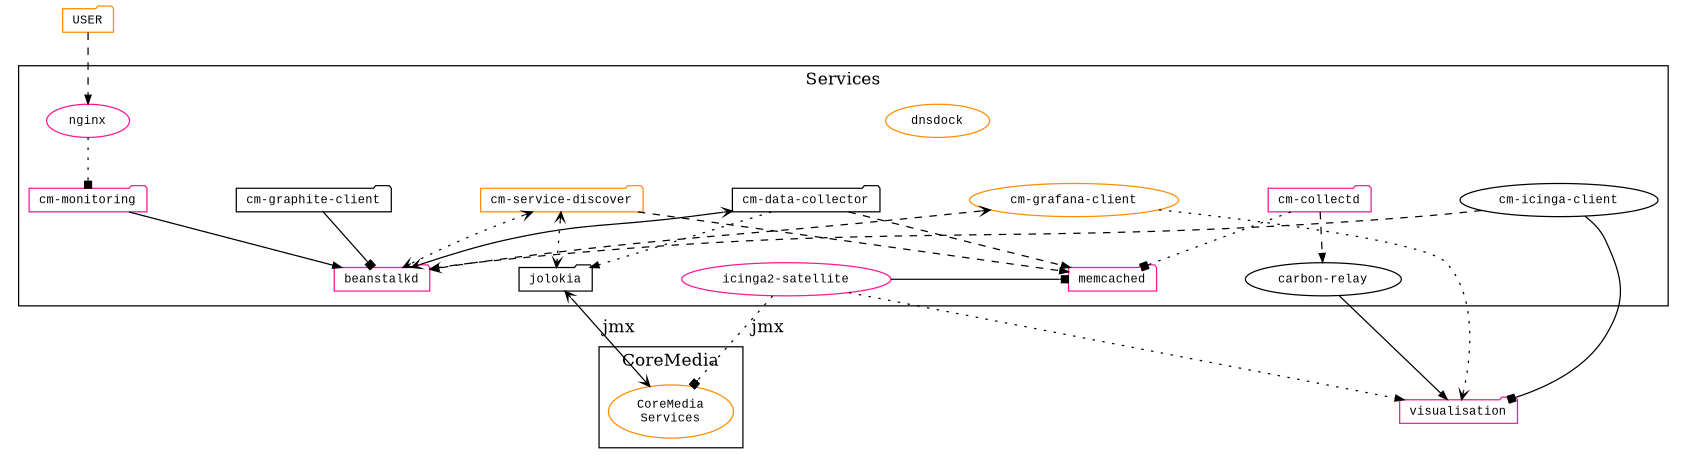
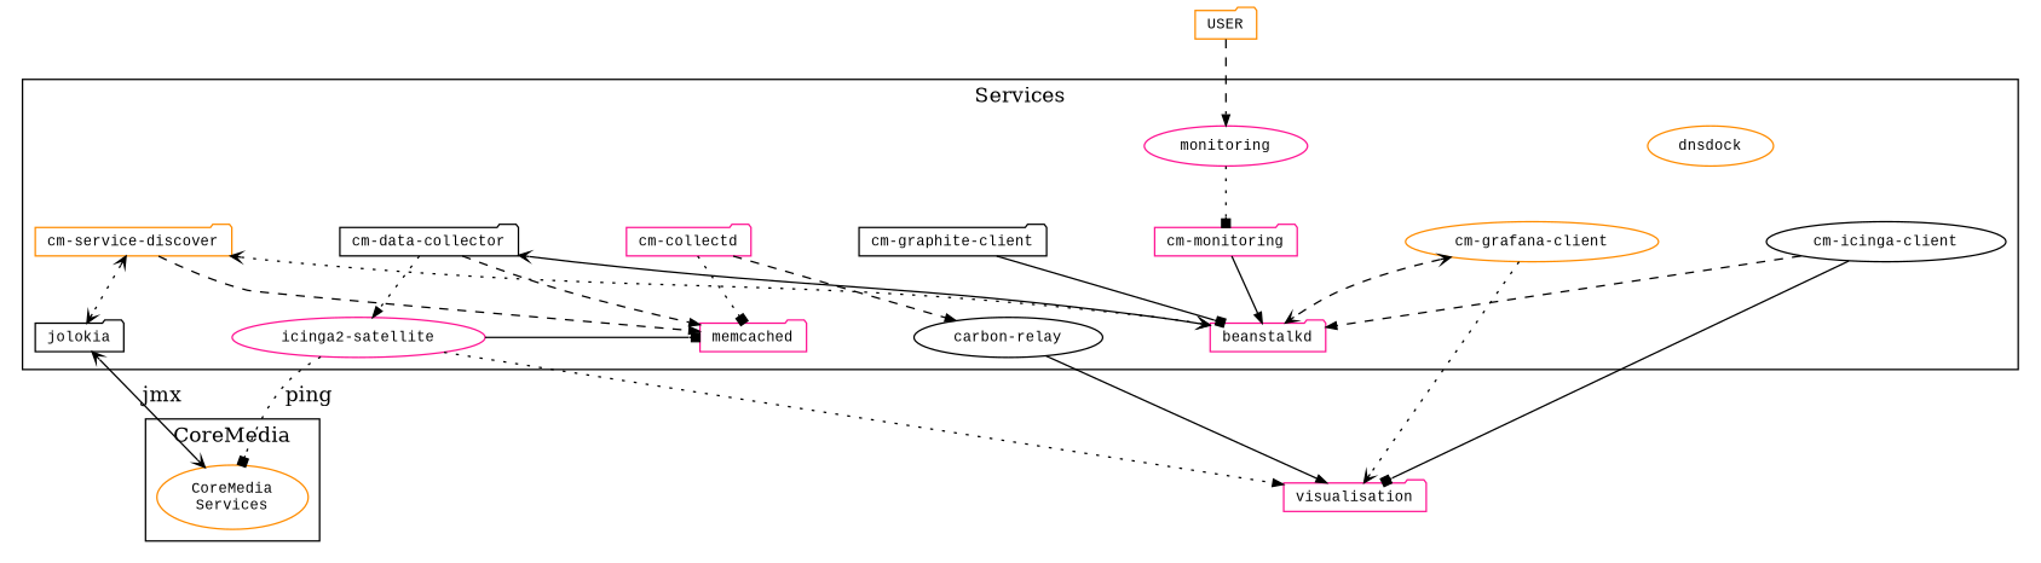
  digraph {
    concentrate=false
    nodesep=1.0
    node [color=deeppink fontname="Courier New" fontsize=10 shape=folder]
    edge [arrowhead=normal arrowsize=0.7 arrowtail=vee style=dotted]
    n1 [color=darkorange height=0.2 label=USER width=0.2]
    n2 [height=0.2 label=beanstalkd width=0.2]
    n3 [color=black height=0.2 label=jolokia width=0.2]
    n4 [height=0.2 label=memcached width=0.2]
    n5 [height=0.2 label="icinga2-satellite" shape=ellipse width=0.2]
    n6 [color=darkorange height=0.2 label=dnsdock shape=ellipse width=0.2]
-   n7 [height=0.2 label=nginx shape=ellipse width=0.2]
+   n7 [height=0.2 label=monitoring shape=ellipse width=0.2]
    n8 [color=black height=0.2 label="carbon-relay" shape=ellipse width=0.2]
    n9 [color=darkorange height=0.2 label="cm-service-discover" width=0.2]
    n10 [color=black height=0.2 label="cm-data-collector" width=0.2]
    n11 [height=0.2 label="cm-collectd" width=0.2]
    n12 [color=darkorange height=0.2 label="cm-grafana-client" shape=ellipse width=0.2]
    n13 [color=black height=0.2 label="cm-graphite-client" width=0.2]
    n14 [color=black height=0.2 label="cm-icinga-client" shape=ellipse width=0.2]
    n15 [height=0.2 label="cm-monitoring" width=0.2]
    n16 [color=darkorange height=0.2 label="CoreMedia\nServices" shape=ellipse style=rounded width=0.2]
    visualisation [height=0.2 width=0.2]
    subgraph sub_1 {
      n1
    }
    subgraph cluster_2 {
      label=Services
      n6
      n7
      n8
      n9
      n10
      n11
      n12
      n13
      n14
      n15
      subgraph sub_3 {
        label=Capture
        rank=same
        n2
        n3
        n4
        n5
      }
    }
    subgraph cluster_4 {
      label=CoreMedia
      n16
    }
    n1 -> n7 [style=dashed]
    n3 -> n16 [arrowhead=vee dir=both label=jmx style=solid]
    n5 -> n4 [arrowhead=box style=solid]
-   n5 -> n16 [arrowhead=box label=jmx]
+   n5 -> n16 [arrowhead=box label=ping]
    n5 -> visualisation
    n7 -> n15 [arrowhead=box]
    n8 -> visualisation [style=solid]
    n9 -> n2 [arrowhead=vee dir=both]
    n9 -> n3 [arrowhead=vee dir=both]
    n9 -> n4 [style=dashed]
    n10 -> n2 [arrowhead=vee dir=both style=solid]
-   n10 -> n3
+   n10 -> n5
    n10 -> n4 [style=dashed]
    n11 -> n4 [arrowhead=box]
    n11 -> n8 [style=dashed]
    n12 -> n2 [arrowhead=vee dir=both style=dashed]
    n12 -> visualisation [arrowhead=vee]
    n13 -> n2 [arrowhead=box style=solid]
    n14 -> n2 [style=dashed]
    n14 -> visualisation [arrowhead=box style=solid]
    n15 -> n2 [style=solid]
  }
